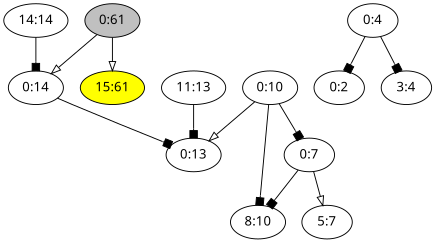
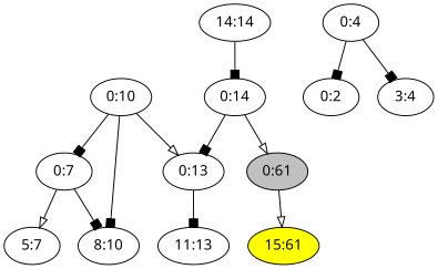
  digraph {
    fontname="Noto Sans"
    node [fontname="Noto Sans"]
    edge [arrowhead=box fontname="Noto Sans"]
    n1 [fillcolor=grey label="0:61" style=filled]
    n2 [label="0:14"]
    n3 [fillcolor=yellow label="15:61" style=filled]
    n4 [label="0:13"]
    n5 [label="11:13"]
    n6 [label="14:14"]
    n7 [label="0:10"]
    n8 [label="0:7"]
    n9 [label="8:10"]
    n10 [label="5:7"]
    n11 [label="0:4"]
    n12 [label="0:2"]
    n13 [label="3:4"]
-   n1 -> n2 [arrowhead=onormal]
+   n2 -> n1 [arrowhead=onormal]
    n1 -> n3 [arrowhead=onormal]
    n2 -> n4
-   n5 -> n4
+   n4 -> n5
    n6 -> n2
    n7 -> n4 [arrowhead=onormal]
    n7 -> n8
    n7 -> n9
    n8 -> n9
    n8 -> n10 [arrowhead=onormal]
    n11 -> n12
    n11 -> n13
  }
